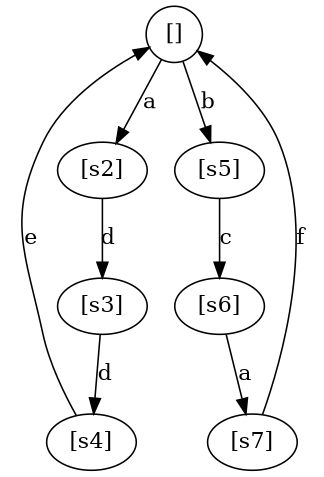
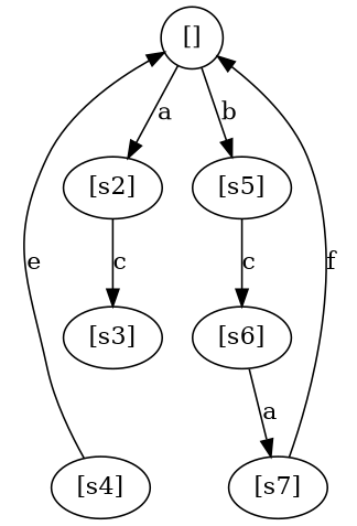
  digraph {
    n1 [label="[]" width=0.5]
    n2 [label="[s2]" width=0.5]
    n3 [label="[s5]" width=0.5]
    n4 [label="[s3]" width=0.5]
    n5 [label="[s6]" width=0.5]
    n6 [label="[s4]" width=0.5]
    n7 [label="[s7]" width=0.5]
    n1 -> n2 [label=a]
    n1 -> n3 [label=b]
-   n2 -> n4 [label=d]
+   n2 -> n4 [label=c]
    n3 -> n5 [label=c]
-   n4 -> n6 [label=d]
    n5 -> n7 [label=a]
    n6 -> n1 [label=e]
    n7 -> n1 [label=f]
  }
